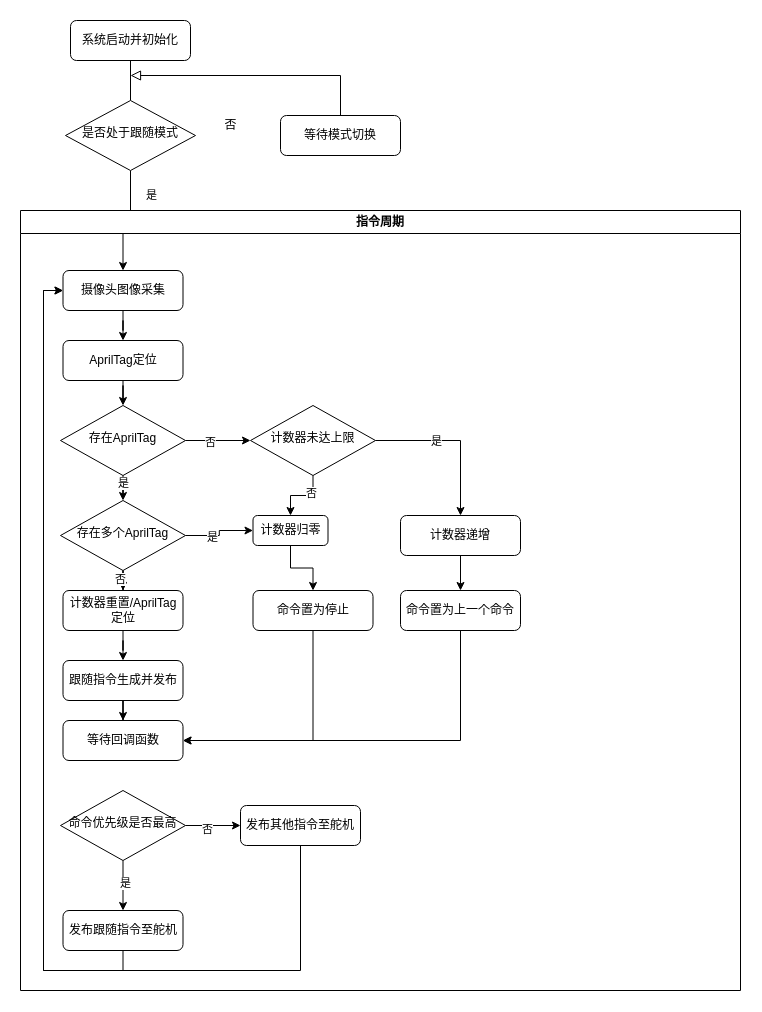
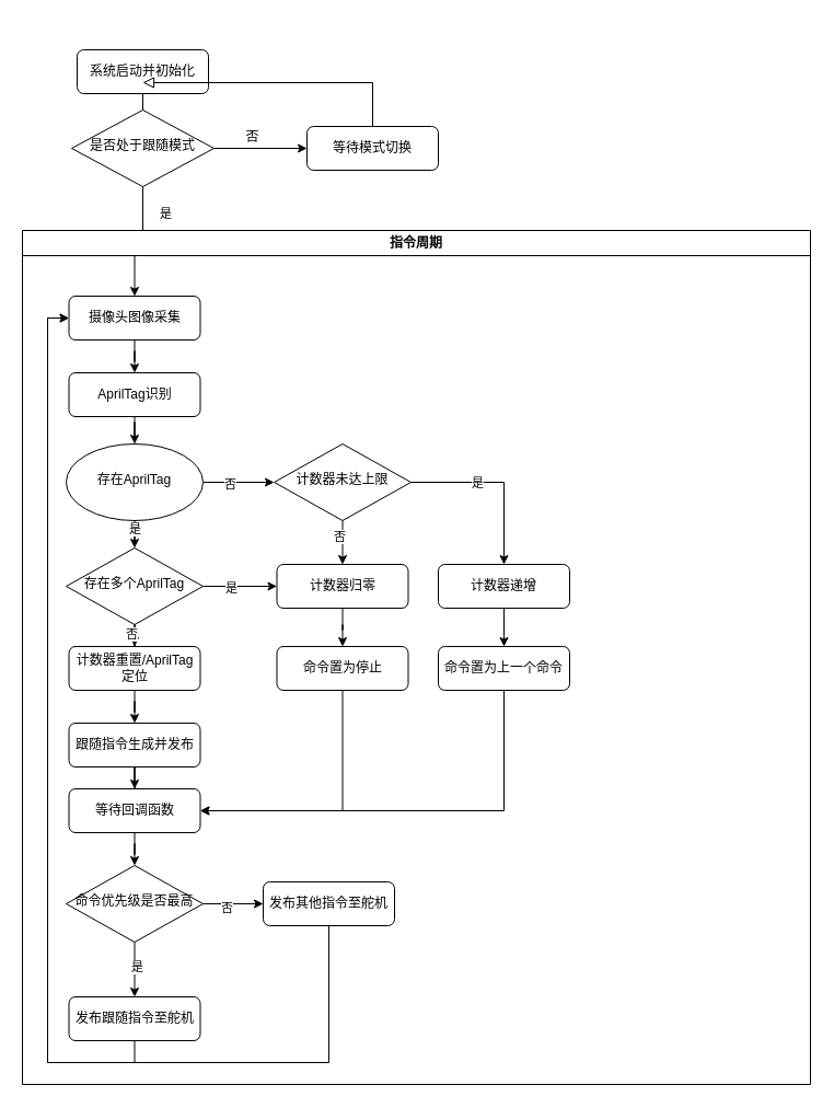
  <mxCell id="0" />
  <mxCell id="1" parent="0" />
  <mxCell id="2" value="" style="edgeStyle=orthogonalEdgeStyle;rounded=0;orthogonalLoop=1;jettySize=auto;html=1;endArrow=none;" edge="1" parent="1" source="3" target="7"><mxGeometry relative="1" as="geometry" /></mxCell>
- <mxCell id="3" value="系统启动并初始化" style="rounded=1;whiteSpace=wrap;html=1;fontSize=12;glass=0;strokeWidth=1;shadow=0;" parent="1" vertex="1"><mxGeometry x="70" y="20" width="120" height="40" as="geometry" /></mxCell>
+ <mxCell id="3" value="系统启动并初始化" style="rounded=1;whiteSpace=wrap;html=1;fontSize=12;glass=0;strokeWidth=1;shadow=0;" parent="1" vertex="1"><mxGeometry x="70" y="45" width="120" height="40" as="geometry" /></mxCell>
  <mxCell id="4" value="" style="edgeStyle=orthogonalEdgeStyle;rounded=0;orthogonalLoop=1;jettySize=auto;html=1;" edge="1" parent="1" source="7" target="12"><mxGeometry relative="1" as="geometry" /></mxCell>
  <mxCell id="5" value="是" style="edgeLabel;html=1;align=center;verticalAlign=middle;resizable=0;points=[];" vertex="1" connectable="0" parent="4"><mxGeometry x="-0.433" relative="1" as="geometry"><mxPoint x="20" y="-6" as="offset" /></mxGeometry></mxCell>
+ <mxCell id="6" value="" style="edgeStyle=orthogonalEdgeStyle;rounded=0;orthogonalLoop=1;jettySize=auto;html=1;" edge="1" parent="1" source="7" target="8"><mxGeometry relative="1" as="geometry" /></mxCell>
  <mxCell id="7" value="是否处于跟随模式" style="rhombus;whiteSpace=wrap;html=1;shadow=0;fontFamily=Helvetica;fontSize=12;align=center;strokeWidth=1;spacing=6;spacingTop=-4;" parent="1" vertex="1"><mxGeometry x="65" y="100" width="130" height="70" as="geometry" /></mxCell>
  <mxCell id="8" value="等待模式切换" style="rounded=1;whiteSpace=wrap;html=1;fontSize=12;glass=0;strokeWidth=1;shadow=0;" parent="1" vertex="1"><mxGeometry x="280" y="115" width="120" height="40" as="geometry" /></mxCell>
  <mxCell id="9" value="" style="edgeStyle=orthogonalEdgeStyle;rounded=0;html=1;jettySize=auto;orthogonalLoop=1;fontSize=11;endArrow=block;endFill=0;endSize=8;strokeWidth=1;shadow=0;labelBackgroundColor=none;exitX=0.5;exitY=0;exitDx=0;exitDy=0;" edge="1" parent="1" source="8"><mxGeometry x="-0.001" y="10" relative="1" as="geometry"><mxPoint as="offset" /><mxPoint x="340" y="100" as="sourcePoint" /><mxPoint x="130" y="75" as="targetPoint" /><Array as="points"><mxPoint x="340" y="75" /></Array></mxGeometry></mxCell>
  <mxCell id="10" value="指令周期" style="swimlane;whiteSpace=wrap;html=1;" vertex="1" parent="1"><mxGeometry x="20" y="210" width="720" height="780" as="geometry" /></mxCell>
  <mxCell id="11" style="edgeStyle=orthogonalEdgeStyle;rounded=0;orthogonalLoop=1;jettySize=auto;html=1;entryX=0.5;entryY=0;entryDx=0;entryDy=0;" edge="1" parent="10" source="12" target="14"><mxGeometry relative="1" as="geometry" /></mxCell>
  <mxCell id="12" value="摄像头图像采集" style="rounded=1;whiteSpace=wrap;html=1;fontSize=12;glass=0;strokeWidth=1;shadow=0;" vertex="1" parent="10"><mxGeometry x="42.5" y="60" width="120" height="40" as="geometry" /></mxCell>
  <mxCell id="13" value="" style="edgeStyle=orthogonalEdgeStyle;rounded=0;orthogonalLoop=1;jettySize=auto;html=1;" edge="1" parent="10" source="14" target="19"><mxGeometry relative="1" as="geometry" /></mxCell>
- <mxCell id="14" value="AprilTag定位" style="rounded=1;whiteSpace=wrap;html=1;" vertex="1" parent="10"><mxGeometry x="42.5" y="130" width="120" height="40" as="geometry" /></mxCell>
+ <mxCell id="14" value="AprilTag识别" style="rounded=1;whiteSpace=wrap;html=1;" vertex="1" parent="10"><mxGeometry x="42.5" y="130" width="120" height="40" as="geometry" /></mxCell>
  <mxCell id="15" value="" style="edgeStyle=orthogonalEdgeStyle;rounded=0;orthogonalLoop=1;jettySize=auto;html=1;" edge="1" parent="10" source="19" target="28"><mxGeometry relative="1" as="geometry" /></mxCell>
  <mxCell id="16" value="是" style="edgeLabel;html=1;align=center;verticalAlign=middle;resizable=0;points=[];" vertex="1" connectable="0" parent="15"><mxGeometry x="0.345" relative="1" as="geometry"><mxPoint as="offset" /></mxGeometry></mxCell>
  <mxCell id="17" style="edgeStyle=orthogonalEdgeStyle;rounded=0;orthogonalLoop=1;jettySize=auto;html=1;entryX=0;entryY=0.5;entryDx=0;entryDy=0;" edge="1" parent="10" source="19" target="46"><mxGeometry relative="1" as="geometry" /></mxCell>
  <mxCell id="18" value="否" style="edgeLabel;html=1;align=center;verticalAlign=middle;resizable=0;points=[];" vertex="1" connectable="0" parent="17"><mxGeometry x="-0.272" y="-1" relative="1" as="geometry"><mxPoint as="offset" /></mxGeometry></mxCell>
- <mxCell id="19" value="存在AprilTag" style="rhombus;whiteSpace=wrap;html=1;shadow=0;fontFamily=Helvetica;fontSize=12;align=center;strokeWidth=1;spacing=6;spacingTop=-4;" vertex="1" parent="10"><mxGeometry x="40" y="195" width="125" height="70" as="geometry" /></mxCell>
+ <mxCell id="19" value="存在AprilTag" style="ellipse;whiteSpace=wrap;html=1;shadow=0;fontFamily=Helvetica;fontSize=12;align=center;strokeWidth=1;spacing=6;spacingTop=-4;" vertex="1" parent="10"><mxGeometry x="40" y="195" width="125" height="70" as="geometry" /></mxCell>
  <mxCell id="20" value="" style="edgeStyle=orthogonalEdgeStyle;rounded=0;orthogonalLoop=1;jettySize=auto;html=1;" edge="1" parent="10" source="21" target="30"><mxGeometry relative="1" as="geometry" /></mxCell>
  <mxCell id="21" value="计数器重置/AprilTag定位" style="rounded=1;whiteSpace=wrap;html=1;" vertex="1" parent="10"><mxGeometry x="42.5" y="380" width="120" height="40" as="geometry" /></mxCell>
  <mxCell id="22" value="" style="edgeStyle=orthogonalEdgeStyle;rounded=0;orthogonalLoop=1;jettySize=auto;html=1;" edge="1" parent="10" source="23" target="48"><mxGeometry relative="1" as="geometry" /></mxCell>
- <mxCell id="23" value="计数器归零" style="rounded=1;whiteSpace=wrap;html=1;" vertex="1" parent="10"><mxGeometry x="232.5" y="305" width="75" height="30" as="geometry" /></mxCell>
+ <mxCell id="23" value="计数器归零" style="rounded=1;whiteSpace=wrap;html=1;" vertex="1" parent="10"><mxGeometry x="232.5" y="305" width="120" height="40" as="geometry" /></mxCell>
  <mxCell id="24" value="" style="edgeStyle=orthogonalEdgeStyle;rounded=0;orthogonalLoop=1;jettySize=auto;html=1;" edge="1" parent="10" source="28" target="21"><mxGeometry relative="1" as="geometry" /></mxCell>
  <mxCell id="25" value="否" style="edgeLabel;html=1;align=center;verticalAlign=middle;resizable=0;points=[];" vertex="1" connectable="0" parent="24"><mxGeometry x="0.6" y="-3" relative="1" as="geometry"><mxPoint as="offset" /></mxGeometry></mxCell>
  <mxCell id="26" style="edgeStyle=orthogonalEdgeStyle;rounded=0;orthogonalLoop=1;jettySize=auto;html=1;entryX=0;entryY=0.5;entryDx=0;entryDy=0;" edge="1" parent="10" source="28" target="23"><mxGeometry relative="1" as="geometry" /></mxCell>
  <mxCell id="27" value="是" style="edgeLabel;html=1;align=center;verticalAlign=middle;resizable=0;points=[];" vertex="1" connectable="0" parent="26"><mxGeometry x="-0.269" y="-1" relative="1" as="geometry"><mxPoint as="offset" /></mxGeometry></mxCell>
  <mxCell id="28" value="存在多个AprilTag" style="rhombus;whiteSpace=wrap;html=1;shadow=0;fontFamily=Helvetica;fontSize=12;align=center;strokeWidth=1;spacing=6;spacingTop=-4;" vertex="1" parent="10"><mxGeometry x="40" y="290" width="125" height="70" as="geometry" /></mxCell>
  <mxCell id="29" value="" style="edgeStyle=orthogonalEdgeStyle;rounded=0;orthogonalLoop=1;jettySize=auto;html=1;" edge="1" parent="10" source="30" target="32"><mxGeometry relative="1" as="geometry" /></mxCell>
  <mxCell id="30" value="跟随指令生成并发布" style="rounded=1;whiteSpace=wrap;html=1;" vertex="1" parent="10"><mxGeometry x="42.5" y="450" width="120" height="40" as="geometry" /></mxCell>
+ <mxCell id="31" value="" style="edgeStyle=orthogonalEdgeStyle;rounded=0;orthogonalLoop=1;jettySize=auto;html=1;" edge="1" parent="10" source="32" target="37"><mxGeometry relative="1" as="geometry" /></mxCell>
  <mxCell id="32" value="等待回调函数" style="rounded=1;whiteSpace=wrap;html=1;" vertex="1" parent="10"><mxGeometry x="42.5" y="510" width="120" height="40" as="geometry" /></mxCell>
  <mxCell id="33" value="" style="edgeStyle=orthogonalEdgeStyle;rounded=0;orthogonalLoop=1;jettySize=auto;html=1;" edge="1" parent="10" source="37" target="41"><mxGeometry relative="1" as="geometry" /></mxCell>
  <mxCell id="34" value="是" style="edgeLabel;html=1;align=center;verticalAlign=middle;resizable=0;points=[];" vertex="1" connectable="0" parent="33"><mxGeometry x="-0.12" y="2" relative="1" as="geometry"><mxPoint as="offset" /></mxGeometry></mxCell>
  <mxCell id="35" value="" style="edgeStyle=orthogonalEdgeStyle;rounded=0;orthogonalLoop=1;jettySize=auto;html=1;" edge="1" parent="10" source="37" target="39"><mxGeometry relative="1" as="geometry" /></mxCell>
  <mxCell id="36" value="否" style="edgeLabel;html=1;align=center;verticalAlign=middle;resizable=0;points=[];" vertex="1" connectable="0" parent="35"><mxGeometry x="-0.248" y="-3" relative="1" as="geometry"><mxPoint as="offset" /></mxGeometry></mxCell>
  <mxCell id="37" value="命令优先级是否最高" style="rhombus;whiteSpace=wrap;html=1;shadow=0;fontFamily=Helvetica;fontSize=12;align=center;strokeWidth=1;spacing=6;spacingTop=-4;" vertex="1" parent="10"><mxGeometry x="40" y="580" width="125" height="70" as="geometry" /></mxCell>
  <mxCell id="38" style="edgeStyle=orthogonalEdgeStyle;rounded=0;orthogonalLoop=1;jettySize=auto;html=1;entryX=0;entryY=0.5;entryDx=0;entryDy=0;" edge="1" parent="10" source="39" target="12"><mxGeometry relative="1" as="geometry"><Array as="points"><mxPoint x="280" y="760" /><mxPoint x="23" y="760" /><mxPoint x="23" y="80" /></Array></mxGeometry></mxCell>
  <mxCell id="39" value="发布其他指令至舵机" style="rounded=1;whiteSpace=wrap;html=1;" vertex="1" parent="10"><mxGeometry x="220" y="595" width="120" height="40" as="geometry" /></mxCell>
  <mxCell id="40" style="edgeStyle=orthogonalEdgeStyle;rounded=0;orthogonalLoop=1;jettySize=auto;html=1;entryX=0;entryY=0.5;entryDx=0;entryDy=0;" edge="1" parent="10" source="41" target="12"><mxGeometry relative="1" as="geometry"><Array as="points"><mxPoint x="103" y="760" /><mxPoint x="23" y="760" /><mxPoint x="23" y="80" /></Array></mxGeometry></mxCell>
  <mxCell id="41" value="发布跟随指令至舵机" style="rounded=1;whiteSpace=wrap;html=1;" vertex="1" parent="10"><mxGeometry x="42.5" y="700" width="120" height="40" as="geometry" /></mxCell>
  <mxCell id="42" value="" style="edgeStyle=orthogonalEdgeStyle;rounded=0;orthogonalLoop=1;jettySize=auto;html=1;" edge="1" parent="10" source="46" target="23"><mxGeometry relative="1" as="geometry" /></mxCell>
  <mxCell id="43" value="否" style="edgeLabel;html=1;align=center;verticalAlign=middle;resizable=0;points=[];" vertex="1" connectable="0" parent="42"><mxGeometry x="-0.3" y="-3" relative="1" as="geometry"><mxPoint as="offset" /></mxGeometry></mxCell>
  <mxCell id="44" style="edgeStyle=orthogonalEdgeStyle;rounded=0;orthogonalLoop=1;jettySize=auto;html=1;entryX=0.5;entryY=0;entryDx=0;entryDy=0;" edge="1" parent="10" source="46" target="52"><mxGeometry relative="1" as="geometry" /></mxCell>
  <mxCell id="45" value="是" style="edgeLabel;html=1;align=center;verticalAlign=middle;resizable=0;points=[];" vertex="1" connectable="0" parent="44"><mxGeometry x="-0.254" relative="1" as="geometry"><mxPoint as="offset" /></mxGeometry></mxCell>
  <mxCell id="46" value="计数器未达上限" style="rhombus;whiteSpace=wrap;html=1;shadow=0;fontFamily=Helvetica;fontSize=12;align=center;strokeWidth=1;spacing=6;spacingTop=-4;" vertex="1" parent="10"><mxGeometry x="230" y="195" width="125" height="70" as="geometry" /></mxCell>
  <mxCell id="47" style="edgeStyle=orthogonalEdgeStyle;rounded=0;orthogonalLoop=1;jettySize=auto;html=1;entryX=1;entryY=0.5;entryDx=0;entryDy=0;" edge="1" parent="10" source="48" target="32"><mxGeometry relative="1" as="geometry"><Array as="points"><mxPoint x="293" y="530" /></Array></mxGeometry></mxCell>
  <mxCell id="48" value="命令置为停止" style="rounded=1;whiteSpace=wrap;html=1;" vertex="1" parent="10"><mxGeometry x="232.5" y="380" width="120" height="40" as="geometry" /></mxCell>
  <mxCell id="49" style="edgeStyle=orthogonalEdgeStyle;rounded=0;orthogonalLoop=1;jettySize=auto;html=1;entryX=1;entryY=0.5;entryDx=0;entryDy=0;" edge="1" parent="10" source="50" target="32"><mxGeometry relative="1" as="geometry"><Array as="points"><mxPoint x="440" y="530" /></Array></mxGeometry></mxCell>
  <mxCell id="50" value="命令置为上一个命令" style="rounded=1;whiteSpace=wrap;html=1;" vertex="1" parent="10"><mxGeometry x="380" y="380" width="120" height="40" as="geometry" /></mxCell>
  <mxCell id="51" style="edgeStyle=orthogonalEdgeStyle;rounded=0;orthogonalLoop=1;jettySize=auto;html=1;entryX=0.5;entryY=0;entryDx=0;entryDy=0;" edge="1" parent="10" source="52" target="50"><mxGeometry relative="1" as="geometry" /></mxCell>
  <mxCell id="52" value="计数器递增" style="rounded=1;whiteSpace=wrap;html=1;" vertex="1" parent="10"><mxGeometry x="380" y="305" width="120" height="40" as="geometry" /></mxCell>
  <mxCell id="53" value="否" style="text;html=1;align=center;verticalAlign=middle;resizable=0;points=[];autosize=1;strokeColor=none;fillColor=none;" vertex="1" parent="1"><mxGeometry x="210" y="110" width="40" height="30" as="geometry" /></mxCell>
